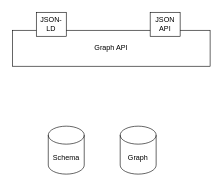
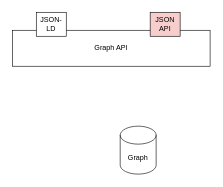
  <mxCell id="0" />
  <mxCell id="1" parent="0" />
  <mxCell id="2" value="Graph API" style="rounded=0;whiteSpace=wrap;html=1;" vertex="1" parent="1"><mxGeometry x="20" y="50" width="330" height="60" as="geometry" /></mxCell>
  <mxCell id="3" value="JSON-LD" style="rounded=0;whiteSpace=wrap;html=1;" vertex="1" parent="1"><mxGeometry x="60" y="20" width="50" height="40" as="geometry" /></mxCell>
- <mxCell id="4" value="JSON&lt;br&gt;API" style="rounded=0;whiteSpace=wrap;html=1;" vertex="1" parent="1"><mxGeometry x="250" y="20" width="50" height="40" as="geometry" /></mxCell>
- <mxCell id="5" value="Schema" style="shape=cylinder3;whiteSpace=wrap;html=1;boundedLbl=1;backgroundOutline=1;size=15;" vertex="1" parent="1"><mxGeometry x="80" y="210" width="60" height="80" as="geometry" /></mxCell>
+ <mxCell id="4" value="JSON&lt;br&gt;API" style="rounded=0;whiteSpace=wrap;html=1;fillColor=#f8cecc;" vertex="1" parent="1"><mxGeometry x="250" y="20" width="50" height="40" as="geometry" /></mxCell>
  <mxCell id="6" value="Graph" style="shape=cylinder3;whiteSpace=wrap;html=1;boundedLbl=1;backgroundOutline=1;size=15;" vertex="1" parent="1"><mxGeometry x="200" y="210" width="60" height="80" as="geometry" /></mxCell>
